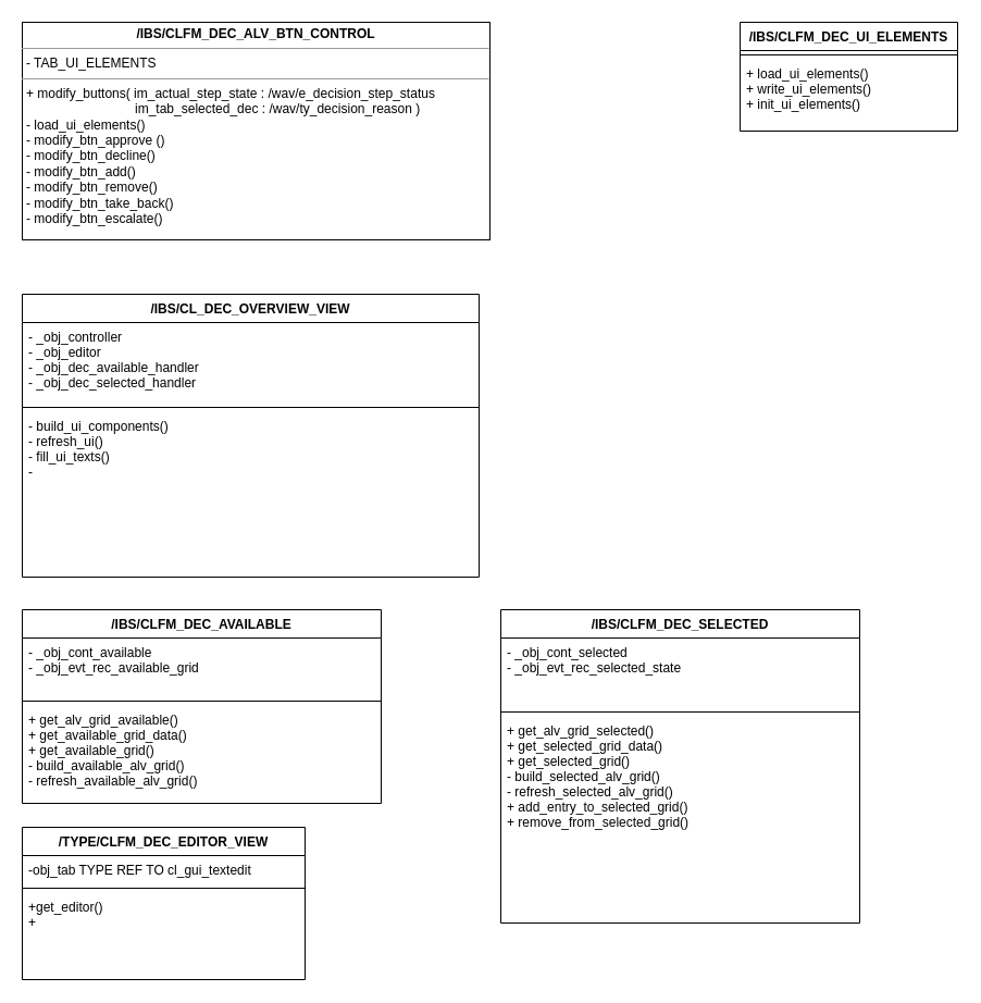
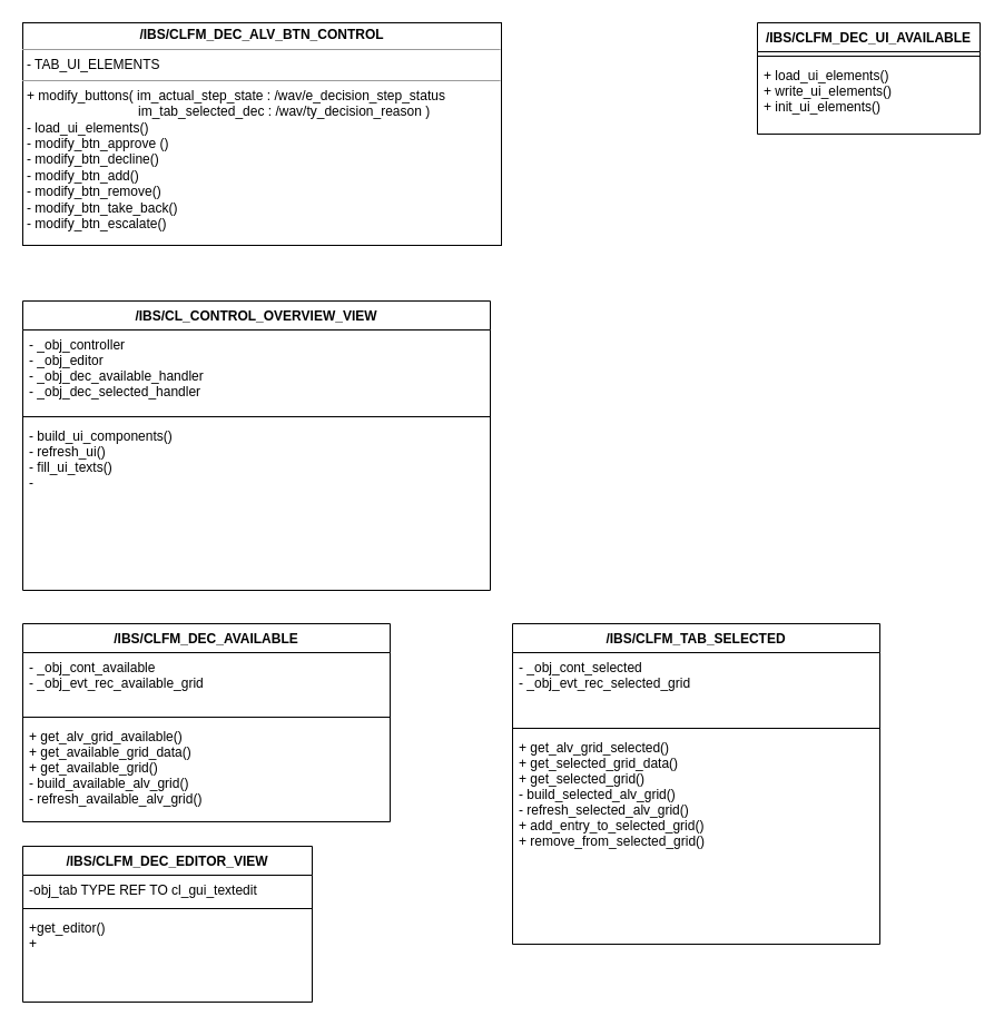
  <mxCell id="0" />
  <mxCell id="1" parent="0" />
  <mxCell id="2" value="&lt;p style=&quot;margin: 0px ; margin-top: 4px ; text-align: center&quot;&gt;&lt;b&gt;/IBS/CLFM_DEC_ALV_BTN_CONTROL&lt;/b&gt;&lt;/p&gt;&lt;hr size=&quot;1&quot;&gt;&lt;p style=&quot;margin: 0px ; margin-left: 4px&quot;&gt;- TAB_UI_ELEMENTS&lt;/p&gt;&lt;hr size=&quot;1&quot;&gt;&lt;p style=&quot;margin: 0px ; margin-left: 4px&quot;&gt;&lt;span&gt;+ modify_buttons( im_actual_step_state : /wav/e_decision_step_status&lt;/span&gt;&lt;br&gt;&lt;/p&gt;&lt;p style=&quot;margin: 0px ; margin-left: 4px&quot;&gt;&amp;nbsp; &amp;nbsp; &amp;nbsp; &amp;nbsp; &amp;nbsp; &amp;nbsp; &amp;nbsp; &amp;nbsp; &amp;nbsp; &amp;nbsp; &amp;nbsp; &amp;nbsp; &amp;nbsp; &amp;nbsp; &amp;nbsp; im_tab_selected_dec :&amp;nbsp;/wav/ty_decision_reason&lt;span&gt;&amp;nbsp;)&lt;/span&gt;&lt;/p&gt;&lt;p style=&quot;margin: 0px ; margin-left: 4px&quot;&gt;- load_ui_elements()&lt;span&gt;&lt;br&gt;&lt;/span&gt;&lt;/p&gt;&lt;p style=&quot;margin: 0px ; margin-left: 4px&quot;&gt;- modify_btn_approve ()&lt;/p&gt;&lt;p style=&quot;margin: 0px ; margin-left: 4px&quot;&gt;- modify_btn_decline()&lt;/p&gt;&lt;p style=&quot;margin: 0px ; margin-left: 4px&quot;&gt;- modify_btn_add()&lt;/p&gt;&lt;p style=&quot;margin: 0px ; margin-left: 4px&quot;&gt;- modify_btn_remove()&lt;/p&gt;&lt;p style=&quot;margin: 0px ; margin-left: 4px&quot;&gt;- modify_btn_take_back()&lt;/p&gt;&lt;p style=&quot;margin: 0px ; margin-left: 4px&quot;&gt;- modify_btn_escalate()&lt;/p&gt;" style="verticalAlign=top;align=left;overflow=fill;fontSize=12;fontFamily=Helvetica;html=1;" parent="1" vertex="1"><mxGeometry x="20" y="20" width="430" height="200" as="geometry" /></mxCell>
- <mxCell id="3" value="/IBS/CL_DEC_OVERVIEW_VIEW" style="swimlane;fontStyle=1;align=center;verticalAlign=top;childLayout=stackLayout;horizontal=1;startSize=26;horizontalStack=0;resizeParent=1;resizeParentMax=0;resizeLast=0;collapsible=1;marginBottom=0;" parent="1" vertex="1"><mxGeometry x="20" y="270" width="420" height="260" as="geometry" /></mxCell>
+ <mxCell id="3" value="/IBS/CL_CONTROL_OVERVIEW_VIEW" style="swimlane;fontStyle=1;align=center;verticalAlign=top;childLayout=stackLayout;horizontal=1;startSize=26;horizontalStack=0;resizeParent=1;resizeParentMax=0;resizeLast=0;collapsible=1;marginBottom=0;" parent="1" vertex="1"><mxGeometry x="20" y="270" width="420" height="260" as="geometry" /></mxCell>
  <mxCell id="4" value="- _obj_controller&#10;- _obj_editor&#10;- _obj_dec_available_handler&#10;- _obj_dec_selected_handler" style="text;strokeColor=none;fillColor=none;align=left;verticalAlign=top;spacingLeft=4;spacingRight=4;overflow=hidden;rotatable=0;points=[[0,0.5],[1,0.5]];portConstraint=eastwest;" parent="3" vertex="1"><mxGeometry y="26" width="420" height="74" as="geometry" /></mxCell>
  <mxCell id="5" value="" style="line;strokeWidth=1;fillColor=none;align=left;verticalAlign=middle;spacingTop=-1;spacingLeft=3;spacingRight=3;rotatable=0;labelPosition=right;points=[];portConstraint=eastwest;" parent="3" vertex="1"><mxGeometry y="100" width="420" height="8" as="geometry" /></mxCell>
  <mxCell id="6" value="- build_ui_components()&#10;- refresh_ui()&#10;- fill_ui_texts()&#10;-" style="text;strokeColor=none;fillColor=none;align=left;verticalAlign=top;spacingLeft=4;spacingRight=4;overflow=hidden;rotatable=0;points=[[0,0.5],[1,0.5]];portConstraint=eastwest;" parent="3" vertex="1"><mxGeometry y="108" width="420" height="152" as="geometry" /></mxCell>
  <mxCell id="7" value="/IBS/CLFM_DEC_AVAILABLE" style="swimlane;fontStyle=1;align=center;verticalAlign=top;childLayout=stackLayout;horizontal=1;startSize=26;horizontalStack=0;resizeParent=1;resizeParentMax=0;resizeLast=0;collapsible=1;marginBottom=0;" parent="1" vertex="1"><mxGeometry x="20" y="560" width="330" height="178" as="geometry" /></mxCell>
  <mxCell id="8" value="- _obj_cont_available&#10;- _obj_evt_rec_available_grid" style="text;strokeColor=none;fillColor=none;align=left;verticalAlign=top;spacingLeft=4;spacingRight=4;overflow=hidden;rotatable=0;points=[[0,0.5],[1,0.5]];portConstraint=eastwest;" parent="7" vertex="1"><mxGeometry y="26" width="330" height="54" as="geometry" /></mxCell>
  <mxCell id="9" value="" style="line;strokeWidth=1;fillColor=none;align=left;verticalAlign=middle;spacingTop=-1;spacingLeft=3;spacingRight=3;rotatable=0;labelPosition=right;points=[];portConstraint=eastwest;" parent="7" vertex="1"><mxGeometry y="80" width="330" height="8" as="geometry" /></mxCell>
  <mxCell id="10" value="+ get_alv_grid_available()&#10;+ get_available_grid_data()&#10;+ get_available_grid()&#10;- build_available_alv_grid()&#10;- refresh_available_alv_grid()&#10;" style="text;strokeColor=none;fillColor=none;align=left;verticalAlign=top;spacingLeft=4;spacingRight=4;overflow=hidden;rotatable=0;points=[[0,0.5],[1,0.5]];portConstraint=eastwest;" parent="7" vertex="1"><mxGeometry y="88" width="330" height="90" as="geometry" /></mxCell>
- <mxCell id="11" value="/IBS/CLFM_DEC_UI_ELEMENTS" style="swimlane;fontStyle=1;align=center;verticalAlign=top;childLayout=stackLayout;horizontal=1;startSize=26;horizontalStack=0;resizeParent=1;resizeParentMax=0;resizeLast=0;collapsible=1;marginBottom=0;" parent="1" vertex="1"><mxGeometry x="680" y="20" width="200" height="100" as="geometry" /></mxCell>
+ <mxCell id="11" value="/IBS/CLFM_DEC_UI_AVAILABLE" style="swimlane;fontStyle=1;align=center;verticalAlign=top;childLayout=stackLayout;horizontal=1;startSize=26;horizontalStack=0;resizeParent=1;resizeParentMax=0;resizeLast=0;collapsible=1;marginBottom=0;" parent="1" vertex="1"><mxGeometry x="680" y="20" width="200" height="100" as="geometry" /></mxCell>
  <mxCell id="12" value="" style="line;strokeWidth=1;fillColor=none;align=left;verticalAlign=middle;spacingTop=-1;spacingLeft=3;spacingRight=3;rotatable=0;labelPosition=right;points=[];portConstraint=eastwest;" parent="11" vertex="1"><mxGeometry y="26" width="200" height="8" as="geometry" /></mxCell>
  <mxCell id="13" value="+ load_ui_elements()&#10;+ write_ui_elements()&#10;+ init_ui_elements()" style="text;strokeColor=none;fillColor=none;align=left;verticalAlign=top;spacingLeft=4;spacingRight=4;overflow=hidden;rotatable=0;points=[[0,0.5],[1,0.5]];portConstraint=eastwest;" parent="11" vertex="1"><mxGeometry y="34" width="200" height="66" as="geometry" /></mxCell>
- <mxCell id="14" value="/IBS/CLFM_DEC_SELECTED" style="swimlane;fontStyle=1;align=center;verticalAlign=top;childLayout=stackLayout;horizontal=1;startSize=26;horizontalStack=0;resizeParent=1;resizeParentMax=0;resizeLast=0;collapsible=1;marginBottom=0;" parent="1" vertex="1"><mxGeometry x="460" y="560" width="330" height="288" as="geometry" /></mxCell>
- <mxCell id="15" value="- _obj_cont_selected&#10;- _obj_evt_rec_selected_state" style="text;strokeColor=none;fillColor=none;align=left;verticalAlign=top;spacingLeft=4;spacingRight=4;overflow=hidden;rotatable=0;points=[[0,0.5],[1,0.5]];portConstraint=eastwest;" parent="14" vertex="1"><mxGeometry y="26" width="330" height="64" as="geometry" /></mxCell>
+ <mxCell id="14" value="/IBS/CLFM_TAB_SELECTED" style="swimlane;fontStyle=1;align=center;verticalAlign=top;childLayout=stackLayout;horizontal=1;startSize=26;horizontalStack=0;resizeParent=1;resizeParentMax=0;resizeLast=0;collapsible=1;marginBottom=0;" parent="1" vertex="1"><mxGeometry x="460" y="560" width="330" height="288" as="geometry" /></mxCell>
+ <mxCell id="15" value="- _obj_cont_selected&#10;- _obj_evt_rec_selected_grid" style="text;strokeColor=none;fillColor=none;align=left;verticalAlign=top;spacingLeft=4;spacingRight=4;overflow=hidden;rotatable=0;points=[[0,0.5],[1,0.5]];portConstraint=eastwest;" parent="14" vertex="1"><mxGeometry y="26" width="330" height="64" as="geometry" /></mxCell>
  <mxCell id="16" value="" style="line;strokeWidth=1;fillColor=none;align=left;verticalAlign=middle;spacingTop=-1;spacingLeft=3;spacingRight=3;rotatable=0;labelPosition=right;points=[];portConstraint=eastwest;" parent="14" vertex="1"><mxGeometry y="90" width="330" height="8" as="geometry" /></mxCell>
  <mxCell id="17" value="+ get_alv_grid_selected()&#10;+ get_selected_grid_data()&#10;+ get_selected_grid()&#10;- build_selected_alv_grid()&#10;- refresh_selected_alv_grid()&#10;+ add_entry_to_selected_grid()&#10;+ remove_from_selected_grid()&#10;" style="text;strokeColor=none;fillColor=none;align=left;verticalAlign=top;spacingLeft=4;spacingRight=4;overflow=hidden;rotatable=0;points=[[0,0.5],[1,0.5]];portConstraint=eastwest;" parent="14" vertex="1"><mxGeometry y="98" width="330" height="190" as="geometry" /></mxCell>
- <mxCell id="18" value="/TYPE/CLFM_DEC_EDITOR_VIEW" style="swimlane;fontStyle=1;align=center;verticalAlign=top;childLayout=stackLayout;horizontal=1;startSize=26;horizontalStack=0;resizeParent=1;resizeParentMax=0;resizeLast=0;collapsible=1;marginBottom=0;" parent="1" vertex="1"><mxGeometry x="20" y="760" width="260" height="140" as="geometry" /></mxCell>
+ <mxCell id="18" value="/IBS/CLFM_DEC_EDITOR_VIEW" style="swimlane;fontStyle=1;align=center;verticalAlign=top;childLayout=stackLayout;horizontal=1;startSize=26;horizontalStack=0;resizeParent=1;resizeParentMax=0;resizeLast=0;collapsible=1;marginBottom=0;" parent="1" vertex="1"><mxGeometry x="20" y="760" width="260" height="140" as="geometry" /></mxCell>
  <mxCell id="19" value="-obj_tab TYPE REF TO cl_gui_textedit" style="text;strokeColor=none;fillColor=none;align=left;verticalAlign=top;spacingLeft=4;spacingRight=4;overflow=hidden;rotatable=0;points=[[0,0.5],[1,0.5]];portConstraint=eastwest;" parent="18" vertex="1"><mxGeometry y="26" width="260" height="26" as="geometry" /></mxCell>
  <mxCell id="20" value="" style="line;strokeWidth=1;fillColor=none;align=left;verticalAlign=middle;spacingTop=-1;spacingLeft=3;spacingRight=3;rotatable=0;labelPosition=right;points=[];portConstraint=eastwest;" parent="18" vertex="1"><mxGeometry y="52" width="260" height="8" as="geometry" /></mxCell>
  <mxCell id="21" value="+get_editor()&#10;+" style="text;strokeColor=none;fillColor=none;align=left;verticalAlign=top;spacingLeft=4;spacingRight=4;overflow=hidden;rotatable=0;points=[[0,0.5],[1,0.5]];portConstraint=eastwest;" parent="18" vertex="1"><mxGeometry y="60" width="260" height="80" as="geometry" /></mxCell>
